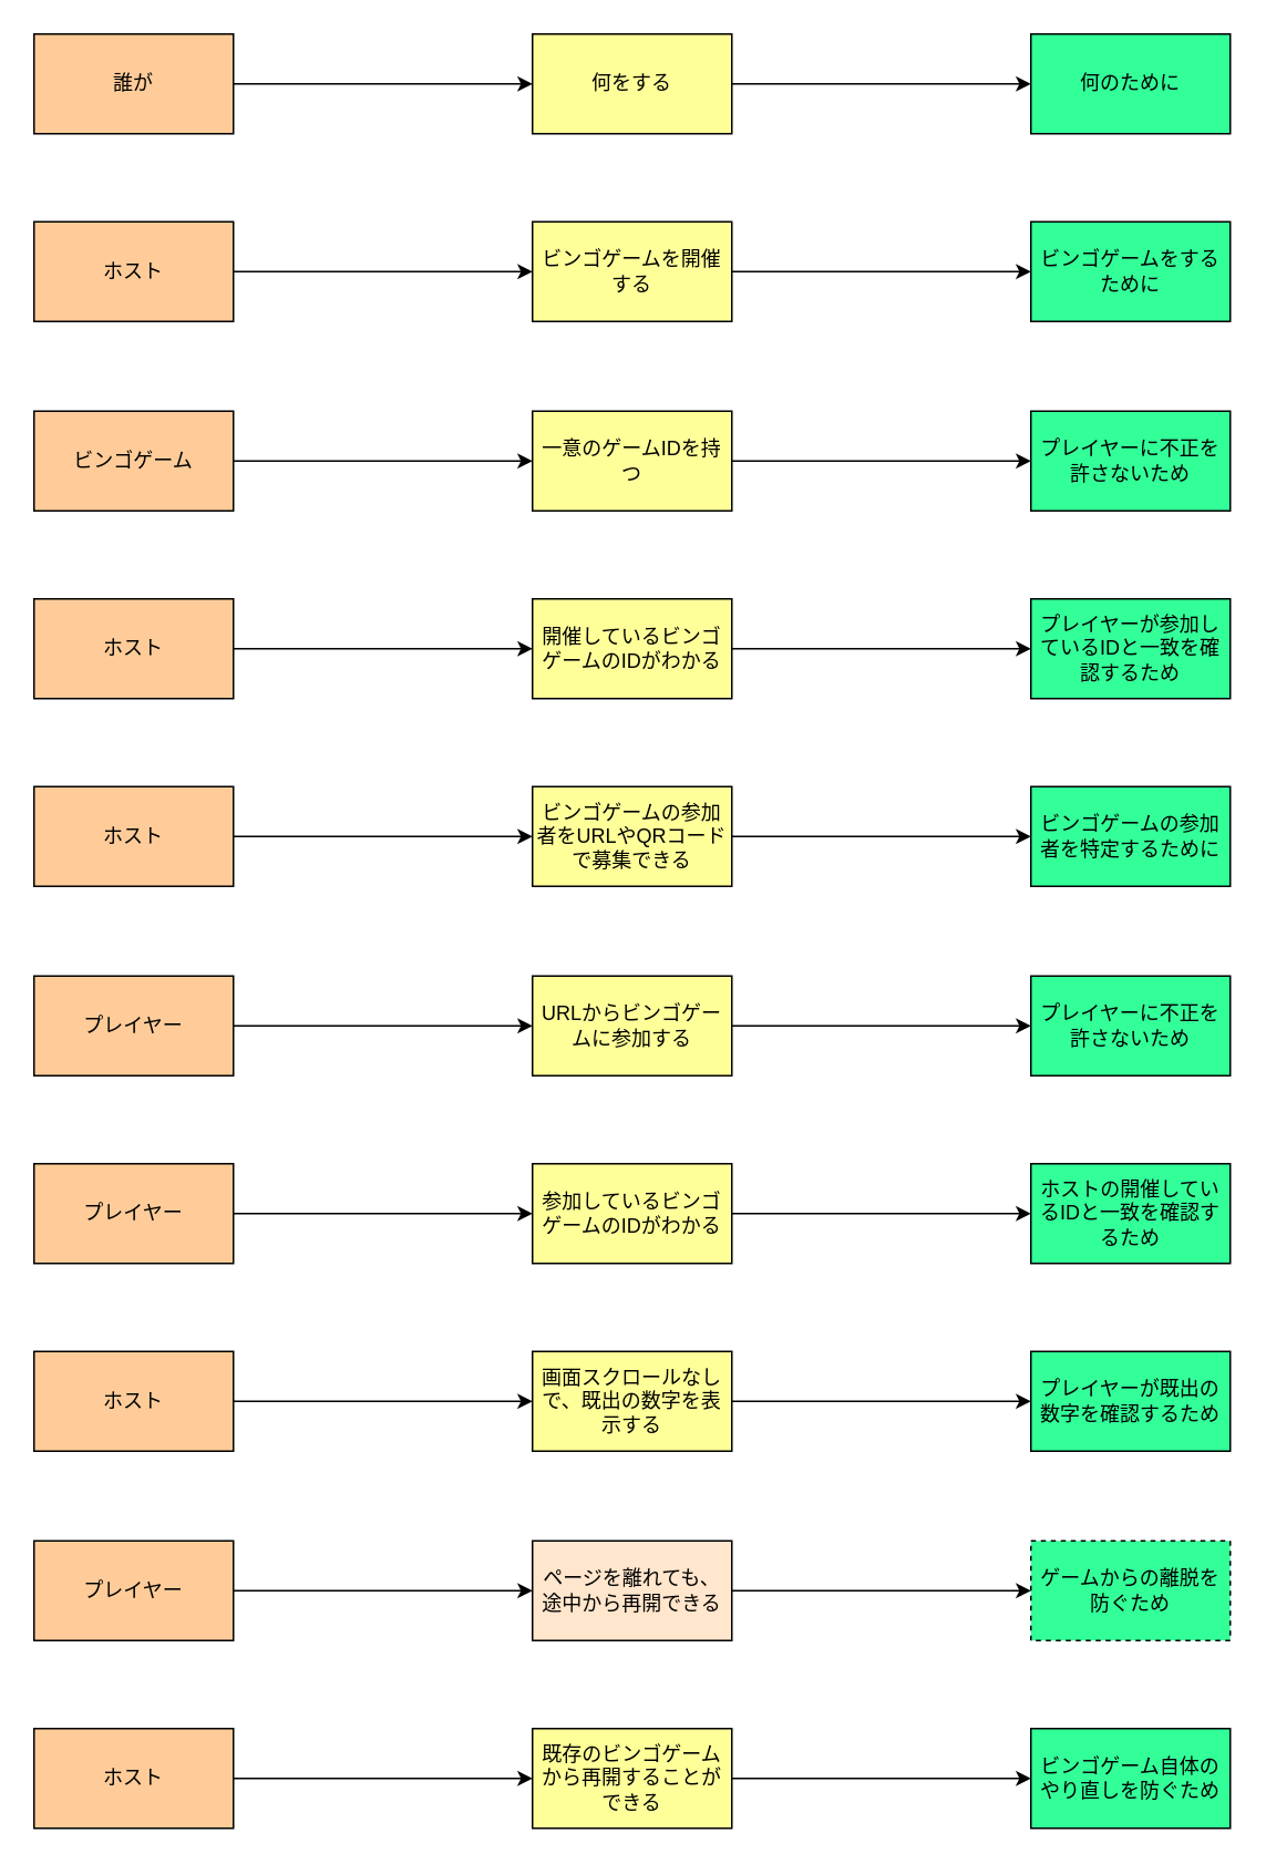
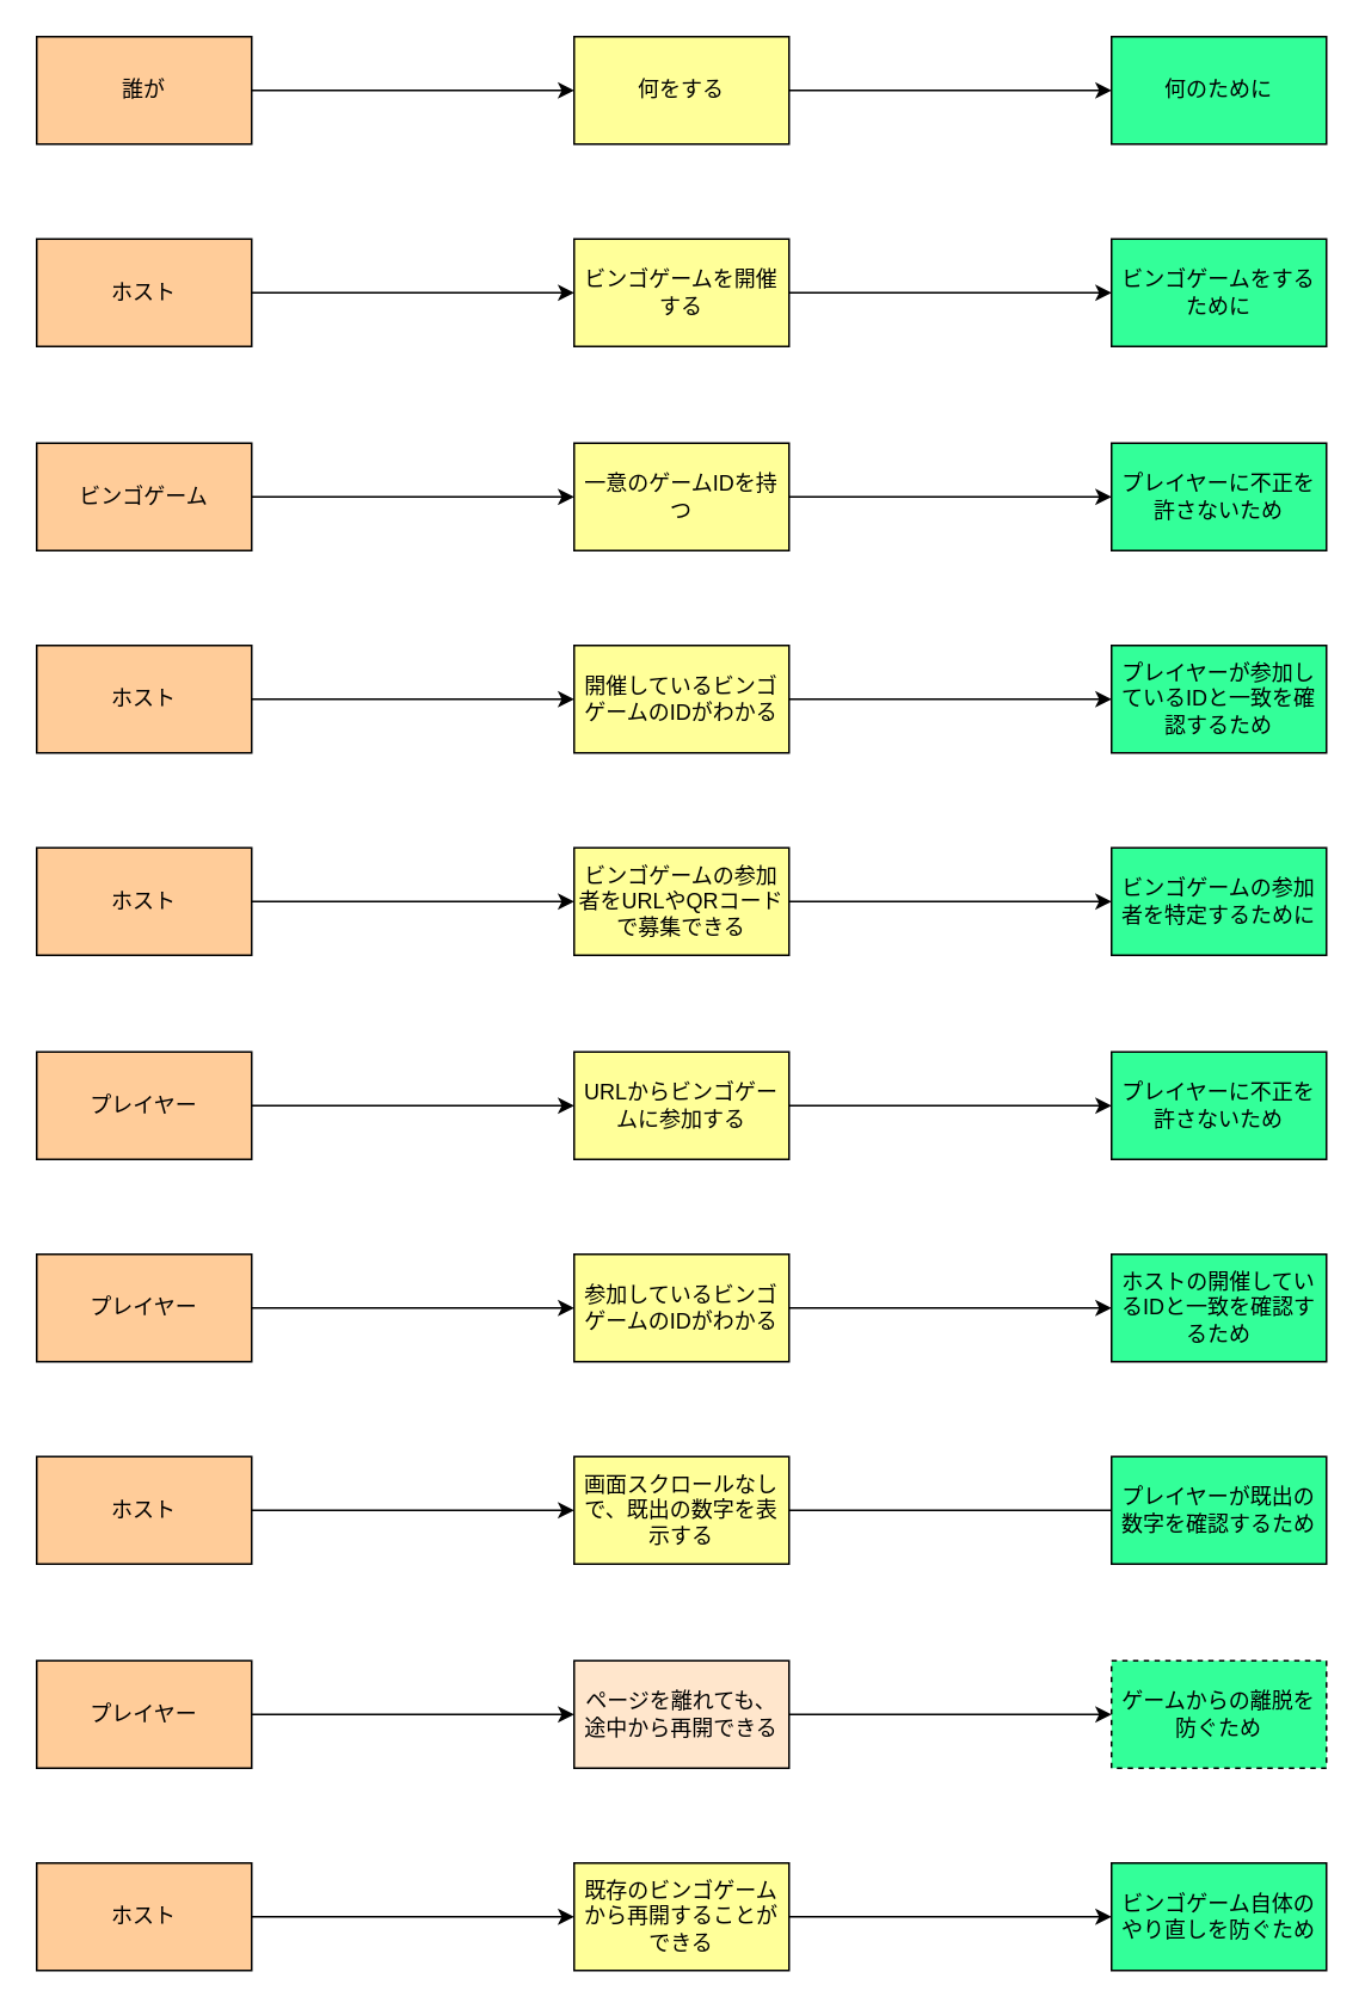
  <mxCell id="0" />
  <mxCell id="1" parent="0" />
  <mxCell id="2" value="" style="edgeStyle=orthogonalEdgeStyle;rounded=0;orthogonalLoop=1;jettySize=auto;html=1;" parent="1" edge="1"><mxGeometry relative="1" as="geometry"><mxPoint x="157" y="170" as="sourcePoint" /></mxGeometry></mxCell>
  <mxCell id="3" value="" style="edgeStyle=orthogonalEdgeStyle;rounded=0;orthogonalLoop=1;jettySize=auto;html=1;" parent="1" edge="1"><mxGeometry relative="1" as="geometry"><mxPoint x="437" y="170" as="targetPoint" /></mxGeometry></mxCell>
  <mxCell id="4" value="" style="edgeStyle=orthogonalEdgeStyle;rounded=0;orthogonalLoop=1;jettySize=auto;html=1;" parent="1" edge="1"><mxGeometry relative="1" as="geometry"><mxPoint x="637" y="170" as="targetPoint" /></mxGeometry></mxCell>
  <mxCell id="5" value="" style="group" vertex="1" connectable="0" parent="1"><mxGeometry x="20" y="20" width="720" height="60" as="geometry" /></mxCell>
  <mxCell id="6" value="誰が" style="rounded=0;whiteSpace=wrap;html=1;strokeColor=#000000;fillColor=#FFCC99;" parent="5" vertex="1"><mxGeometry width="120" height="60" as="geometry" /></mxCell>
  <mxCell id="7" value="何をする" style="rounded=0;whiteSpace=wrap;html=1;fillColor=#FFFF99;" parent="5" vertex="1"><mxGeometry x="300" width="120" height="60" as="geometry" /></mxCell>
  <mxCell id="8" value="" style="edgeStyle=orthogonalEdgeStyle;rounded=0;orthogonalLoop=1;jettySize=auto;html=1;" parent="5" source="6" target="7" edge="1"><mxGeometry relative="1" as="geometry" /></mxCell>
  <mxCell id="9" value="何のために" style="rounded=0;whiteSpace=wrap;html=1;fillColor=#33FF99;" parent="5" vertex="1"><mxGeometry x="600" width="120" height="60" as="geometry" /></mxCell>
  <mxCell id="10" style="edgeStyle=orthogonalEdgeStyle;rounded=0;orthogonalLoop=1;jettySize=auto;html=1;entryX=0;entryY=0.5;entryDx=0;entryDy=0;" parent="5" source="7" target="9" edge="1"><mxGeometry relative="1" as="geometry" /></mxCell>
  <mxCell id="11" value="" style="group" vertex="1" connectable="0" parent="1"><mxGeometry x="20" y="133" width="720" height="60" as="geometry" /></mxCell>
  <mxCell id="12" value="ホスト" style="rounded=0;whiteSpace=wrap;html=1;strokeColor=#000000;fillColor=#FFCC99;" parent="11" vertex="1"><mxGeometry width="120" height="60" as="geometry" /></mxCell>
  <mxCell id="13" value="ビンゴゲームを開催する" style="rounded=0;whiteSpace=wrap;html=1;fillColor=#FFFF99;" parent="11" vertex="1"><mxGeometry x="300" width="120" height="60" as="geometry" /></mxCell>
  <mxCell id="14" style="edgeStyle=orthogonalEdgeStyle;rounded=0;orthogonalLoop=1;jettySize=auto;html=1;entryX=0;entryY=0.5;entryDx=0;entryDy=0;" parent="11" source="12" target="13" edge="1"><mxGeometry relative="1" as="geometry" /></mxCell>
  <mxCell id="15" value="ビンゴゲームをするために" style="rounded=0;whiteSpace=wrap;html=1;fillColor=#33FF99;" parent="11" vertex="1"><mxGeometry x="600" width="120" height="60" as="geometry" /></mxCell>
  <mxCell id="16" style="edgeStyle=orthogonalEdgeStyle;rounded=0;orthogonalLoop=1;jettySize=auto;html=1;" parent="11" source="13" target="15" edge="1"><mxGeometry relative="1" as="geometry" /></mxCell>
  <mxCell id="17" value="" style="group" vertex="1" connectable="0" parent="1"><mxGeometry x="20" y="473" width="720" height="60" as="geometry" /></mxCell>
  <mxCell id="18" value="ホスト" style="rounded=0;whiteSpace=wrap;html=1;strokeColor=#000000;fillColor=#FFCC99;" parent="17" vertex="1"><mxGeometry width="120" height="60" as="geometry" /></mxCell>
  <mxCell id="19" value="ビンゴゲームの参加者をURLやQRコードで募集できる" style="rounded=0;whiteSpace=wrap;html=1;fillColor=#FFFF99;" parent="17" vertex="1"><mxGeometry x="300" width="120" height="60" as="geometry" /></mxCell>
  <mxCell id="20" style="edgeStyle=orthogonalEdgeStyle;rounded=0;orthogonalLoop=1;jettySize=auto;html=1;entryX=0;entryY=0.5;entryDx=0;entryDy=0;" parent="17" source="18" target="19" edge="1"><mxGeometry relative="1" as="geometry" /></mxCell>
  <mxCell id="21" value="ビンゴゲームの参加者を特定するために" style="rounded=0;whiteSpace=wrap;html=1;fillColor=#33FF99;" parent="17" vertex="1"><mxGeometry x="600" width="120" height="60" as="geometry" /></mxCell>
  <mxCell id="22" style="edgeStyle=orthogonalEdgeStyle;rounded=0;orthogonalLoop=1;jettySize=auto;html=1;" parent="17" source="19" target="21" edge="1"><mxGeometry relative="1" as="geometry" /></mxCell>
  <mxCell id="23" value="" style="group" vertex="1" connectable="0" parent="1"><mxGeometry x="20" y="247" width="720" height="60" as="geometry" /></mxCell>
  <mxCell id="24" value="ビンゴゲーム" style="rounded=0;whiteSpace=wrap;html=1;strokeColor=#000000;fillColor=#FFCC99;" parent="23" vertex="1"><mxGeometry width="120" height="60" as="geometry" /></mxCell>
  <mxCell id="25" value="一意のゲームIDを持つ" style="rounded=0;whiteSpace=wrap;html=1;fillColor=#FFFF99;" parent="23" vertex="1"><mxGeometry x="300" width="120" height="60" as="geometry" /></mxCell>
  <mxCell id="26" style="edgeStyle=orthogonalEdgeStyle;rounded=0;orthogonalLoop=1;jettySize=auto;html=1;entryX=0;entryY=0.5;entryDx=0;entryDy=0;" parent="23" source="24" target="25" edge="1"><mxGeometry relative="1" as="geometry" /></mxCell>
  <mxCell id="27" value="プレイヤーに不正を許さないため" style="rounded=0;whiteSpace=wrap;html=1;fillColor=#33FF99;" parent="23" vertex="1"><mxGeometry x="600" width="120" height="60" as="geometry" /></mxCell>
  <mxCell id="28" style="edgeStyle=orthogonalEdgeStyle;rounded=0;orthogonalLoop=1;jettySize=auto;html=1;" parent="23" source="25" target="27" edge="1"><mxGeometry relative="1" as="geometry" /></mxCell>
  <mxCell id="29" value="" style="group" vertex="1" connectable="0" parent="1"><mxGeometry x="20" y="927" width="720" height="60" as="geometry" /></mxCell>
  <mxCell id="30" value="プレイヤー" style="rounded=0;whiteSpace=wrap;html=1;strokeColor=#000000;fillColor=#FFCC99;" parent="29" vertex="1"><mxGeometry width="120" height="60" as="geometry" /></mxCell>
  <mxCell id="31" value="ページを離れても、途中から再開できる" style="rounded=0;whiteSpace=wrap;html=1;fillColor=#ffe6cc;" parent="29" vertex="1"><mxGeometry x="300" width="120" height="60" as="geometry" /></mxCell>
  <mxCell id="32" style="edgeStyle=orthogonalEdgeStyle;rounded=0;orthogonalLoop=1;jettySize=auto;html=1;entryX=0;entryY=0.5;entryDx=0;entryDy=0;" parent="29" source="30" target="31" edge="1"><mxGeometry relative="1" as="geometry" /></mxCell>
  <mxCell id="33" value="ゲームからの離脱を防ぐため" style="rounded=0;whiteSpace=wrap;html=1;fillColor=#33FF99;dashed=1;" parent="29" vertex="1"><mxGeometry x="600" width="120" height="60" as="geometry" /></mxCell>
  <mxCell id="34" style="edgeStyle=orthogonalEdgeStyle;rounded=0;orthogonalLoop=1;jettySize=auto;html=1;" parent="29" source="31" target="33" edge="1"><mxGeometry relative="1" as="geometry" /></mxCell>
  <mxCell id="35" value="" style="group" vertex="1" connectable="0" parent="1"><mxGeometry x="20" y="1040" width="720" height="60" as="geometry" /></mxCell>
  <mxCell id="36" value="ホスト" style="rounded=0;whiteSpace=wrap;html=1;strokeColor=#000000;fillColor=#FFCC99;" parent="35" vertex="1"><mxGeometry width="120" height="60" as="geometry" /></mxCell>
  <mxCell id="37" value="既存のビンゴゲームから再開することができる" style="rounded=0;whiteSpace=wrap;html=1;fillColor=#FFFF99;" parent="35" vertex="1"><mxGeometry x="300" width="120" height="60" as="geometry" /></mxCell>
  <mxCell id="38" style="edgeStyle=orthogonalEdgeStyle;rounded=0;orthogonalLoop=1;jettySize=auto;html=1;entryX=0;entryY=0.5;entryDx=0;entryDy=0;" parent="35" source="36" target="37" edge="1"><mxGeometry relative="1" as="geometry" /></mxCell>
  <mxCell id="39" value="ビンゴゲーム自体のやり直しを防ぐため" style="rounded=0;whiteSpace=wrap;html=1;fillColor=#33FF99;" parent="35" vertex="1"><mxGeometry x="600" width="120" height="60" as="geometry" /></mxCell>
  <mxCell id="40" style="edgeStyle=orthogonalEdgeStyle;rounded=0;orthogonalLoop=1;jettySize=auto;html=1;" parent="35" source="37" target="39" edge="1"><mxGeometry relative="1" as="geometry" /></mxCell>
  <mxCell id="41" value="" style="group" vertex="1" connectable="0" parent="1"><mxGeometry x="20" y="587" width="720" height="60" as="geometry" /></mxCell>
  <mxCell id="42" value="プレイヤー" style="rounded=0;whiteSpace=wrap;html=1;strokeColor=#000000;fillColor=#FFCC99;" vertex="1" parent="41"><mxGeometry width="120" height="60" as="geometry" /></mxCell>
  <mxCell id="43" value="URLからビンゴゲームに参加する" style="rounded=0;whiteSpace=wrap;html=1;fillColor=#FFFF99;" vertex="1" parent="41"><mxGeometry x="300" width="120" height="60" as="geometry" /></mxCell>
  <mxCell id="44" style="edgeStyle=orthogonalEdgeStyle;rounded=0;orthogonalLoop=1;jettySize=auto;html=1;entryX=0;entryY=0.5;entryDx=0;entryDy=0;" edge="1" parent="41" source="42" target="43"><mxGeometry relative="1" as="geometry" /></mxCell>
  <mxCell id="45" value="プレイヤーに不正を許さないため" style="rounded=0;whiteSpace=wrap;html=1;fillColor=#33FF99;" vertex="1" parent="41"><mxGeometry x="600" width="120" height="60" as="geometry" /></mxCell>
  <mxCell id="46" style="edgeStyle=orthogonalEdgeStyle;rounded=0;orthogonalLoop=1;jettySize=auto;html=1;" edge="1" parent="41" source="43" target="45"><mxGeometry relative="1" as="geometry" /></mxCell>
  <mxCell id="47" value="" style="group" vertex="1" connectable="0" parent="1"><mxGeometry x="20" y="700" width="720" height="60" as="geometry" /></mxCell>
  <mxCell id="48" value="プレイヤー" style="rounded=0;whiteSpace=wrap;html=1;strokeColor=#000000;fillColor=#FFCC99;" vertex="1" parent="47"><mxGeometry width="120" height="60" as="geometry" /></mxCell>
  <mxCell id="49" value="参加しているビンゴゲームのIDがわかる" style="rounded=0;whiteSpace=wrap;html=1;fillColor=#FFFF99;" vertex="1" parent="47"><mxGeometry x="300" width="120" height="60" as="geometry" /></mxCell>
  <mxCell id="50" style="edgeStyle=orthogonalEdgeStyle;rounded=0;orthogonalLoop=1;jettySize=auto;html=1;entryX=0;entryY=0.5;entryDx=0;entryDy=0;" edge="1" parent="47" source="48" target="49"><mxGeometry relative="1" as="geometry" /></mxCell>
  <mxCell id="51" value="ホストの開催しているIDと一致を確認するため" style="rounded=0;whiteSpace=wrap;html=1;fillColor=#33FF99;" vertex="1" parent="47"><mxGeometry x="600" width="120" height="60" as="geometry" /></mxCell>
  <mxCell id="52" style="edgeStyle=orthogonalEdgeStyle;rounded=0;orthogonalLoop=1;jettySize=auto;html=1;" edge="1" parent="47" source="49" target="51"><mxGeometry relative="1" as="geometry" /></mxCell>
  <mxCell id="53" value="" style="group" vertex="1" connectable="0" parent="1"><mxGeometry x="20" y="360" width="720" height="60" as="geometry" /></mxCell>
  <mxCell id="54" value="ホスト" style="rounded=0;whiteSpace=wrap;html=1;strokeColor=#000000;fillColor=#FFCC99;" vertex="1" parent="53"><mxGeometry width="120" height="60" as="geometry" /></mxCell>
  <mxCell id="55" value="開催しているビンゴゲームのIDがわかる" style="rounded=0;whiteSpace=wrap;html=1;fillColor=#FFFF99;" vertex="1" parent="53"><mxGeometry x="300" width="120" height="60" as="geometry" /></mxCell>
  <mxCell id="56" style="edgeStyle=orthogonalEdgeStyle;rounded=0;orthogonalLoop=1;jettySize=auto;html=1;entryX=0;entryY=0.5;entryDx=0;entryDy=0;" edge="1" parent="53" source="54" target="55"><mxGeometry relative="1" as="geometry" /></mxCell>
  <mxCell id="57" value="プレイヤーが参加しているIDと一致を確認するため" style="rounded=0;whiteSpace=wrap;html=1;fillColor=#33FF99;" vertex="1" parent="53"><mxGeometry x="600" width="120" height="60" as="geometry" /></mxCell>
  <mxCell id="58" style="edgeStyle=orthogonalEdgeStyle;rounded=0;orthogonalLoop=1;jettySize=auto;html=1;" edge="1" parent="53" source="55" target="57"><mxGeometry relative="1" as="geometry" /></mxCell>
  <mxCell id="59" value="" style="group" vertex="1" connectable="0" parent="1"><mxGeometry x="20" y="813" width="720" height="60" as="geometry" /></mxCell>
  <mxCell id="60" value="ホスト" style="rounded=0;whiteSpace=wrap;html=1;strokeColor=#000000;fillColor=#FFCC99;" vertex="1" parent="59"><mxGeometry width="120" height="60" as="geometry" /></mxCell>
  <mxCell id="61" value="画面スクロールなしで、既出の数字を表示する" style="rounded=0;whiteSpace=wrap;html=1;fillColor=#FFFF99;" vertex="1" parent="59"><mxGeometry x="300" width="120" height="60" as="geometry" /></mxCell>
  <mxCell id="62" style="edgeStyle=orthogonalEdgeStyle;rounded=0;orthogonalLoop=1;jettySize=auto;html=1;entryX=0;entryY=0.5;entryDx=0;entryDy=0;" edge="1" parent="59" source="60" target="61"><mxGeometry relative="1" as="geometry" /></mxCell>
  <mxCell id="63" value="プレイヤーが既出の数字を確認するため" style="rounded=0;whiteSpace=wrap;html=1;fillColor=#33FF99;" vertex="1" parent="59"><mxGeometry x="600" width="120" height="60" as="geometry" /></mxCell>
- <mxCell id="64" style="edgeStyle=orthogonalEdgeStyle;rounded=0;orthogonalLoop=1;jettySize=auto;html=1;" edge="1" parent="59" source="61" target="63"><mxGeometry relative="1" as="geometry" /></mxCell>
+ <mxCell id="64" style="edgeStyle=orthogonalEdgeStyle;rounded=0;orthogonalLoop=1;jettySize=auto;html=1;endArrow=none;" edge="1" parent="59" source="61" target="63"><mxGeometry relative="1" as="geometry" /></mxCell>
